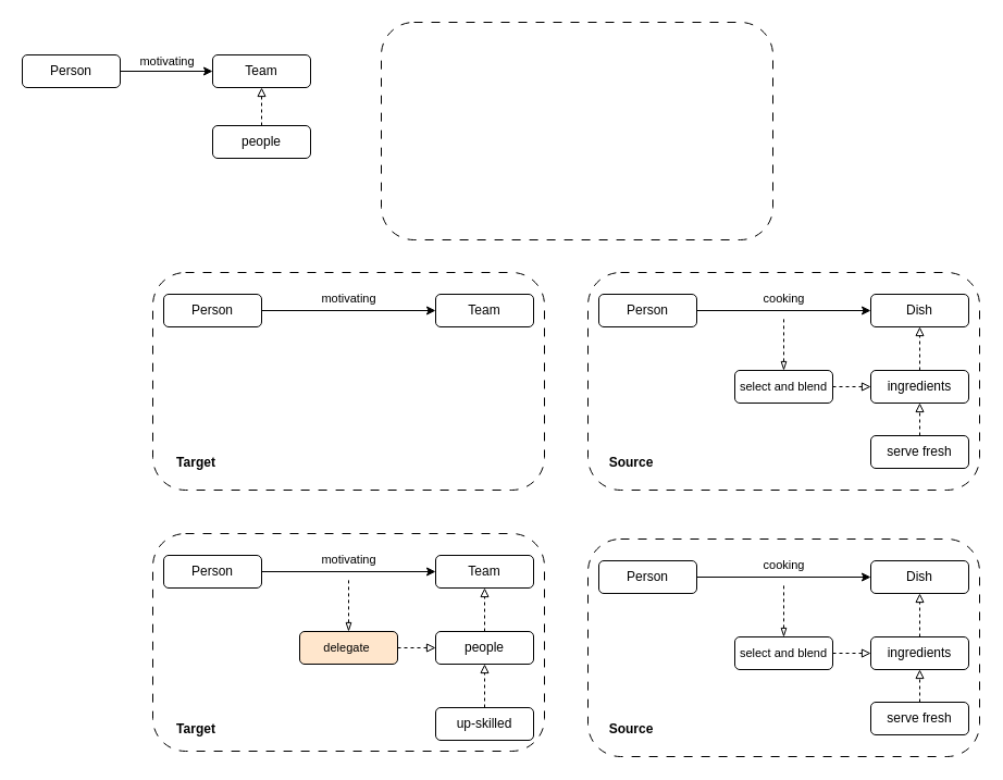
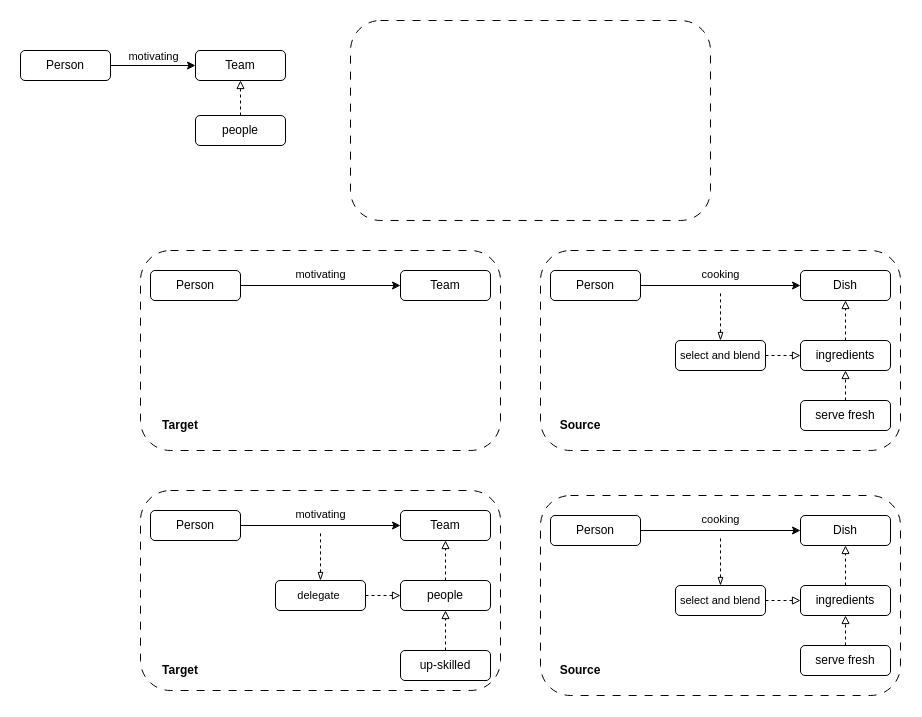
  <mxCell id="0" />
  <mxCell id="1" parent="0" />
  <mxCell id="2" value="" style="rounded=1;whiteSpace=wrap;html=1;fillColor=none;dashed=1;strokeColor=default;dashPattern=8 8;" parent="1" vertex="1"><mxGeometry x="540" y="250" width="360" height="200" as="geometry" /></mxCell>
  <mxCell id="3" value="motivating" style="edgeStyle=orthogonalEdgeStyle;rounded=0;orthogonalLoop=1;jettySize=auto;html=1;exitX=1;exitY=0.5;exitDx=0;exitDy=0;entryX=0;entryY=0.5;entryDx=0;entryDy=0;" parent="1" source="4" target="5" edge="1"><mxGeometry x="0.012" y="9" relative="1" as="geometry"><mxPoint as="offset" /></mxGeometry></mxCell>
  <mxCell id="4" value="Person" style="rounded=1;whiteSpace=wrap;html=1;" parent="1" vertex="1"><mxGeometry x="20" y="50" width="90" height="30" as="geometry" /></mxCell>
  <mxCell id="5" value="Team" style="rounded=1;whiteSpace=wrap;html=1;" parent="1" vertex="1"><mxGeometry x="195" y="50" width="90" height="30" as="geometry" /></mxCell>
  <mxCell id="6" value="cooking" style="edgeStyle=orthogonalEdgeStyle;rounded=0;orthogonalLoop=1;jettySize=auto;html=1;exitX=1;exitY=0.5;exitDx=0;exitDy=0;entryX=0;entryY=0.5;entryDx=0;entryDy=0;" parent="1" source="7" target="8" edge="1"><mxGeometry x="-0.005" y="11" relative="1" as="geometry"><mxPoint as="offset" /></mxGeometry></mxCell>
  <mxCell id="7" value="Person" style="rounded=1;whiteSpace=wrap;html=1;" parent="1" vertex="1"><mxGeometry x="550" y="270" width="90" height="30" as="geometry" /></mxCell>
  <mxCell id="8" value="Dish" style="rounded=1;whiteSpace=wrap;html=1;" parent="1" vertex="1"><mxGeometry x="800" y="270" width="90" height="30" as="geometry" /></mxCell>
  <mxCell id="9" style="edgeStyle=orthogonalEdgeStyle;rounded=0;orthogonalLoop=1;jettySize=auto;html=1;exitX=0.5;exitY=0;exitDx=0;exitDy=0;entryX=0.5;entryY=1;entryDx=0;entryDy=0;dashed=1;endArrow=block;endFill=0;" parent="1" source="10" target="8" edge="1"><mxGeometry relative="1" as="geometry" /></mxCell>
  <mxCell id="10" value="ingredients" style="rounded=1;whiteSpace=wrap;html=1;" parent="1" vertex="1"><mxGeometry x="800" y="340" width="90" height="30" as="geometry" /></mxCell>
  <mxCell id="11" style="edgeStyle=orthogonalEdgeStyle;rounded=0;orthogonalLoop=1;jettySize=auto;html=1;exitX=0.5;exitY=0;exitDx=0;exitDy=0;startArrow=blockThin;startFill=0;endArrow=none;endFill=0;dashed=1;" parent="1" source="13" edge="1"><mxGeometry relative="1" as="geometry"><mxPoint x="720" y="290" as="targetPoint" /></mxGeometry></mxCell>
  <mxCell id="12" style="edgeStyle=orthogonalEdgeStyle;rounded=0;orthogonalLoop=1;jettySize=auto;html=1;exitX=1;exitY=0.5;exitDx=0;exitDy=0;entryX=0;entryY=0.5;entryDx=0;entryDy=0;endArrow=block;endFill=0;dashed=1;" parent="1" source="13" target="10" edge="1"><mxGeometry relative="1" as="geometry" /></mxCell>
  <mxCell id="13" value="&lt;font style=&quot;font-size: 11px;&quot;&gt;select and blend&lt;/font&gt;" style="rounded=1;whiteSpace=wrap;html=1;" parent="1" vertex="1"><mxGeometry x="675" y="340" width="90" height="30" as="geometry" /></mxCell>
  <mxCell id="14" style="edgeStyle=orthogonalEdgeStyle;rounded=0;orthogonalLoop=1;jettySize=auto;html=1;exitX=0.5;exitY=0;exitDx=0;exitDy=0;dashed=1;endArrow=block;endFill=0;entryX=0.5;entryY=1;entryDx=0;entryDy=0;" parent="1" source="15" target="10" edge="1"><mxGeometry relative="1" as="geometry"><mxPoint x="950" y="400" as="targetPoint" /></mxGeometry></mxCell>
  <mxCell id="15" value="serve fresh" style="rounded=1;whiteSpace=wrap;html=1;" parent="1" vertex="1"><mxGeometry x="800" y="400" width="90" height="30" as="geometry" /></mxCell>
  <mxCell id="16" style="edgeStyle=orthogonalEdgeStyle;rounded=0;orthogonalLoop=1;jettySize=auto;html=1;exitX=0.5;exitY=0;exitDx=0;exitDy=0;entryX=0.5;entryY=1;entryDx=0;entryDy=0;endArrow=block;endFill=0;dashed=1;" parent="1" source="17" target="5" edge="1"><mxGeometry relative="1" as="geometry" /></mxCell>
  <mxCell id="17" value="people" style="rounded=1;whiteSpace=wrap;html=1;" parent="1" vertex="1"><mxGeometry x="195" y="115" width="90" height="30" as="geometry" /></mxCell>
  <mxCell id="18" value="" style="rounded=1;whiteSpace=wrap;html=1;fillColor=none;dashed=1;strokeColor=default;dashPattern=8 8;" parent="1" vertex="1"><mxGeometry x="350" y="20" width="360" height="200" as="geometry" /></mxCell>
  <mxCell id="19" value="" style="rounded=1;whiteSpace=wrap;html=1;fillColor=none;dashed=1;strokeColor=default;dashPattern=8 8;" parent="1" vertex="1"><mxGeometry x="140" y="250" width="360" height="200" as="geometry" /></mxCell>
  <mxCell id="20" value="motivating" style="edgeStyle=orthogonalEdgeStyle;rounded=0;orthogonalLoop=1;jettySize=auto;html=1;exitX=1;exitY=0.5;exitDx=0;exitDy=0;entryX=0;entryY=0.5;entryDx=0;entryDy=0;" parent="1" source="21" target="22" edge="1"><mxGeometry y="11" relative="1" as="geometry"><mxPoint as="offset" /></mxGeometry></mxCell>
  <mxCell id="21" value="Person" style="rounded=1;whiteSpace=wrap;html=1;" parent="1" vertex="1"><mxGeometry x="150" y="270" width="90" height="30" as="geometry" /></mxCell>
  <mxCell id="22" value="Team" style="rounded=1;whiteSpace=wrap;html=1;" parent="1" vertex="1"><mxGeometry x="400" y="270" width="90" height="30" as="geometry" /></mxCell>
  <mxCell id="23" value="" style="rounded=1;whiteSpace=wrap;html=1;fillColor=none;dashed=1;strokeColor=default;dashPattern=8 8;" parent="1" vertex="1"><mxGeometry x="140" y="490" width="360" height="200" as="geometry" /></mxCell>
  <mxCell id="24" value="motivating" style="edgeStyle=orthogonalEdgeStyle;rounded=0;orthogonalLoop=1;jettySize=auto;html=1;exitX=1;exitY=0.5;exitDx=0;exitDy=0;entryX=0;entryY=0.5;entryDx=0;entryDy=0;" parent="1" source="25" target="26" edge="1"><mxGeometry x="-0.005" y="11" relative="1" as="geometry"><mxPoint as="offset" /></mxGeometry></mxCell>
  <mxCell id="25" value="Person" style="rounded=1;whiteSpace=wrap;html=1;" parent="1" vertex="1"><mxGeometry x="150" y="510" width="90" height="30" as="geometry" /></mxCell>
  <mxCell id="26" value="Team" style="rounded=1;whiteSpace=wrap;html=1;" parent="1" vertex="1"><mxGeometry x="400" y="510" width="90" height="30" as="geometry" /></mxCell>
  <mxCell id="27" style="edgeStyle=orthogonalEdgeStyle;rounded=0;orthogonalLoop=1;jettySize=auto;html=1;exitX=0.5;exitY=0;exitDx=0;exitDy=0;entryX=0.5;entryY=1;entryDx=0;entryDy=0;dashed=1;endArrow=block;endFill=0;" parent="1" source="28" target="26" edge="1"><mxGeometry relative="1" as="geometry" /></mxCell>
  <mxCell id="28" value="people" style="rounded=1;whiteSpace=wrap;html=1;" parent="1" vertex="1"><mxGeometry x="400" y="580" width="90" height="30" as="geometry" /></mxCell>
  <mxCell id="29" style="edgeStyle=orthogonalEdgeStyle;rounded=0;orthogonalLoop=1;jettySize=auto;html=1;exitX=0.5;exitY=0;exitDx=0;exitDy=0;startArrow=blockThin;startFill=0;endArrow=none;endFill=0;dashed=1;" parent="1" source="31" edge="1"><mxGeometry relative="1" as="geometry"><mxPoint x="320" y="530" as="targetPoint" /></mxGeometry></mxCell>
  <mxCell id="30" style="edgeStyle=orthogonalEdgeStyle;rounded=0;orthogonalLoop=1;jettySize=auto;html=1;exitX=1;exitY=0.5;exitDx=0;exitDy=0;entryX=0;entryY=0.5;entryDx=0;entryDy=0;endArrow=block;endFill=0;dashed=1;" parent="1" source="31" target="28" edge="1"><mxGeometry relative="1" as="geometry" /></mxCell>
- <mxCell id="31" value="&lt;font style=&quot;font-size: 11px;&quot;&gt;delegate&amp;nbsp;&lt;/font&gt;" style="rounded=1;whiteSpace=wrap;html=1;fillColor=#ffe6cc;" parent="1" vertex="1"><mxGeometry x="275" y="580" width="90" height="30" as="geometry" /></mxCell>
+ <mxCell id="31" value="&lt;font style=&quot;font-size: 11px;&quot;&gt;delegate&amp;nbsp;&lt;/font&gt;" style="rounded=1;whiteSpace=wrap;html=1;" parent="1" vertex="1"><mxGeometry x="275" y="580" width="90" height="30" as="geometry" /></mxCell>
  <mxCell id="32" style="edgeStyle=orthogonalEdgeStyle;rounded=0;orthogonalLoop=1;jettySize=auto;html=1;exitX=0.5;exitY=0;exitDx=0;exitDy=0;dashed=1;endArrow=block;endFill=0;entryX=0.5;entryY=1;entryDx=0;entryDy=0;" parent="1" source="33" target="28" edge="1"><mxGeometry relative="1" as="geometry"><mxPoint x="550" y="640" as="targetPoint" /></mxGeometry></mxCell>
  <mxCell id="33" value="up-skilled" style="rounded=1;whiteSpace=wrap;html=1;" parent="1" vertex="1"><mxGeometry x="400" y="650" width="90" height="30" as="geometry" /></mxCell>
  <mxCell id="34" value="&lt;b&gt;Source&lt;/b&gt;" style="text;html=1;strokeColor=none;fillColor=none;align=center;verticalAlign=middle;whiteSpace=wrap;rounded=0;" parent="1" vertex="1"><mxGeometry x="550" y="410" width="60" height="30" as="geometry" /></mxCell>
  <mxCell id="35" value="&lt;b&gt;Target&lt;/b&gt;" style="text;html=1;strokeColor=none;fillColor=none;align=center;verticalAlign=middle;whiteSpace=wrap;rounded=0;" parent="1" vertex="1"><mxGeometry x="150" y="410" width="60" height="30" as="geometry" /></mxCell>
  <mxCell id="36" value="" style="rounded=1;whiteSpace=wrap;html=1;fillColor=none;dashed=1;strokeColor=default;dashPattern=8 8;" parent="1" vertex="1"><mxGeometry x="540" y="495" width="360" height="200" as="geometry" /></mxCell>
  <mxCell id="37" value="cooking" style="edgeStyle=orthogonalEdgeStyle;rounded=0;orthogonalLoop=1;jettySize=auto;html=1;exitX=1;exitY=0.5;exitDx=0;exitDy=0;entryX=0;entryY=0.5;entryDx=0;entryDy=0;" parent="1" source="38" target="39" edge="1"><mxGeometry x="-0.005" y="11" relative="1" as="geometry"><mxPoint as="offset" /></mxGeometry></mxCell>
  <mxCell id="38" value="Person" style="rounded=1;whiteSpace=wrap;html=1;" parent="1" vertex="1"><mxGeometry x="550" y="515" width="90" height="30" as="geometry" /></mxCell>
  <mxCell id="39" value="Dish" style="rounded=1;whiteSpace=wrap;html=1;" parent="1" vertex="1"><mxGeometry x="800" y="515" width="90" height="30" as="geometry" /></mxCell>
  <mxCell id="40" style="edgeStyle=orthogonalEdgeStyle;rounded=0;orthogonalLoop=1;jettySize=auto;html=1;exitX=0.5;exitY=0;exitDx=0;exitDy=0;entryX=0.5;entryY=1;entryDx=0;entryDy=0;dashed=1;endArrow=block;endFill=0;" parent="1" source="41" target="39" edge="1"><mxGeometry relative="1" as="geometry" /></mxCell>
  <mxCell id="41" value="ingredients" style="rounded=1;whiteSpace=wrap;html=1;" parent="1" vertex="1"><mxGeometry x="800" y="585" width="90" height="30" as="geometry" /></mxCell>
  <mxCell id="42" style="edgeStyle=orthogonalEdgeStyle;rounded=0;orthogonalLoop=1;jettySize=auto;html=1;exitX=0.5;exitY=0;exitDx=0;exitDy=0;startArrow=blockThin;startFill=0;endArrow=none;endFill=0;dashed=1;" parent="1" source="44" edge="1"><mxGeometry relative="1" as="geometry"><mxPoint x="720" y="535" as="targetPoint" /></mxGeometry></mxCell>
  <mxCell id="43" style="edgeStyle=orthogonalEdgeStyle;rounded=0;orthogonalLoop=1;jettySize=auto;html=1;exitX=1;exitY=0.5;exitDx=0;exitDy=0;entryX=0;entryY=0.5;entryDx=0;entryDy=0;endArrow=block;endFill=0;dashed=1;" parent="1" source="44" target="41" edge="1"><mxGeometry relative="1" as="geometry" /></mxCell>
  <mxCell id="44" value="&lt;font style=&quot;font-size: 11px;&quot;&gt;select and blend&lt;/font&gt;" style="rounded=1;whiteSpace=wrap;html=1;" parent="1" vertex="1"><mxGeometry x="675" y="585" width="90" height="30" as="geometry" /></mxCell>
  <mxCell id="45" style="edgeStyle=orthogonalEdgeStyle;rounded=0;orthogonalLoop=1;jettySize=auto;html=1;exitX=0.5;exitY=0;exitDx=0;exitDy=0;dashed=1;endArrow=block;endFill=0;entryX=0.5;entryY=1;entryDx=0;entryDy=0;" parent="1" source="46" target="41" edge="1"><mxGeometry relative="1" as="geometry"><mxPoint x="950" y="645" as="targetPoint" /></mxGeometry></mxCell>
  <mxCell id="46" value="serve fresh" style="rounded=1;whiteSpace=wrap;html=1;" parent="1" vertex="1"><mxGeometry x="800" y="645" width="90" height="30" as="geometry" /></mxCell>
  <mxCell id="47" value="&lt;b&gt;Source&lt;/b&gt;" style="text;html=1;strokeColor=none;fillColor=none;align=center;verticalAlign=middle;whiteSpace=wrap;rounded=0;" parent="1" vertex="1"><mxGeometry x="550" y="655" width="60" height="30" as="geometry" /></mxCell>
  <mxCell id="48" value="&lt;b&gt;Target&lt;/b&gt;" style="text;html=1;strokeColor=none;fillColor=none;align=center;verticalAlign=middle;whiteSpace=wrap;rounded=0;" parent="1" vertex="1"><mxGeometry x="150" y="655" width="60" height="30" as="geometry" /></mxCell>
